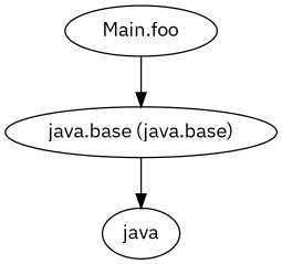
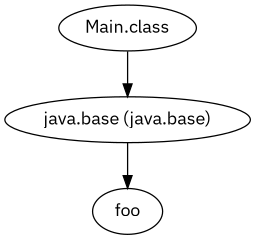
  digraph {
    fontname="IBM Plex Sans"
    node [fontname="IBM Plex Sans"]
    edge [fontname="IBM Plex Sans"]
-   "Main.class" [label="Main.foo"]
+   "Main.class"
    "java.base (java.base)"
-   foo [label=java]
+   foo
    "Main.class" -> "java.base (java.base)"
    "java.base (java.base)" -> foo
  }
